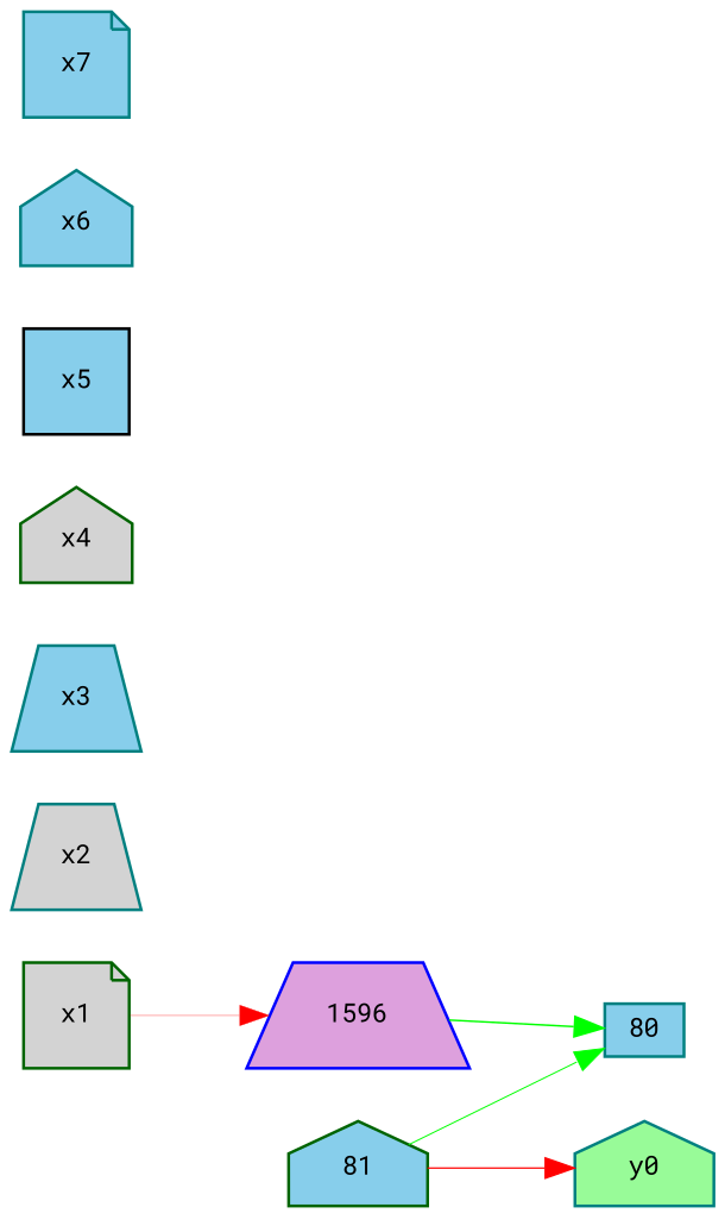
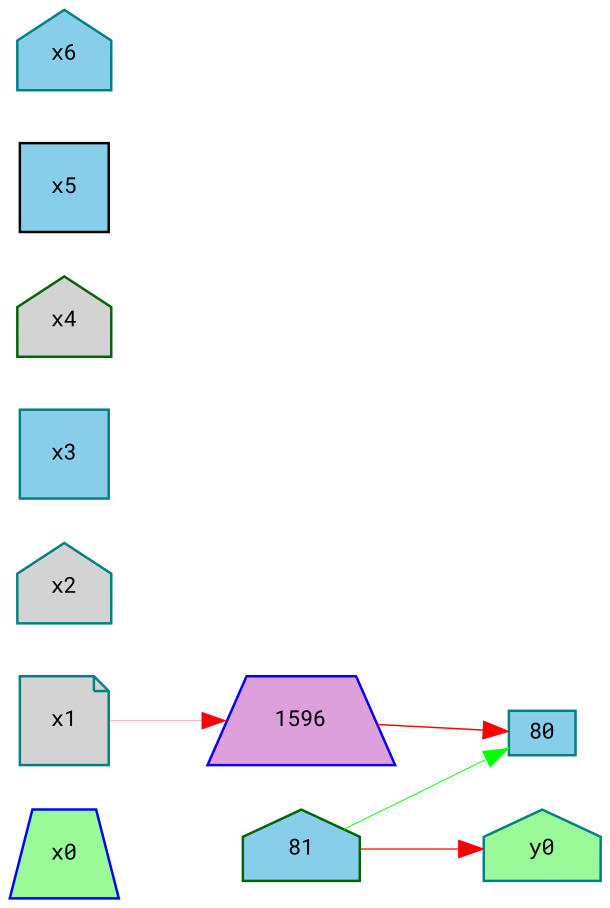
  digraph {
    fontname="Roboto Mono"
    rankdir=LR
    node [color=teal fillcolor=skyblue fontname="Roboto Mono" fontsize=9 shape=house style=filled]
    edge [color=red fontname="Roboto Mono" style=solid]
-   x1 [color=darkgreen fillcolor=lightgrey height=0.5 shape=note width=0.5]
+   x0 [color=blue fillcolor=palegreen height=0.5 shape=trapezium width=0.5]
+   x1 [fillcolor=lightgrey height=0.5 shape=note width=0.5]
    1596 [color=blue fillcolor=plum height=0.1 shape=trapezium width=0.1]
    80 [height=0.1 shape=box width=0.1]
-   x2 [fillcolor=lightgrey height=0.5 shape=trapezium width=0.5]
-   x3 [height=0.5 shape=trapezium width=0.5]
+   x2 [fillcolor=lightgrey height=0.5 width=0.5]
+   x3 [height=0.5 shape=box width=0.5]
    x4 [color=darkgreen fillcolor=lightgrey height=0.5 width=0.5]
    x5 [color=black height=0.5 shape=box width=0.5]
    x6 [height=0.5 width=0.5]
-   x7 [height=0.5 shape=note width=0.5]
    y0 [fillcolor=palegreen height=0.1 width=0.1]
    81 [color=darkgreen height=0.1 width=0.1]
    x1 -> 1596 [penwidth=0.12984375813786558]
-   1596 -> 80 [color=green penwidth=0.5784737463406089]
+   1596 -> 80 [penwidth=0.5784737463406089]
    81 -> 80 [color=green penwidth=0.3860579526557728]
    81 -> y0 [penwidth=0.4845007016711609]
  }
